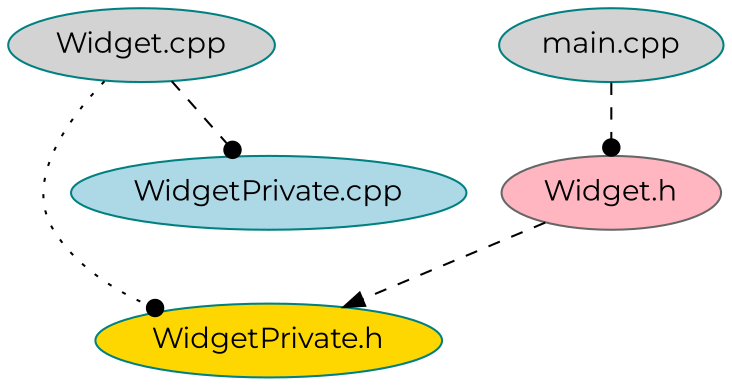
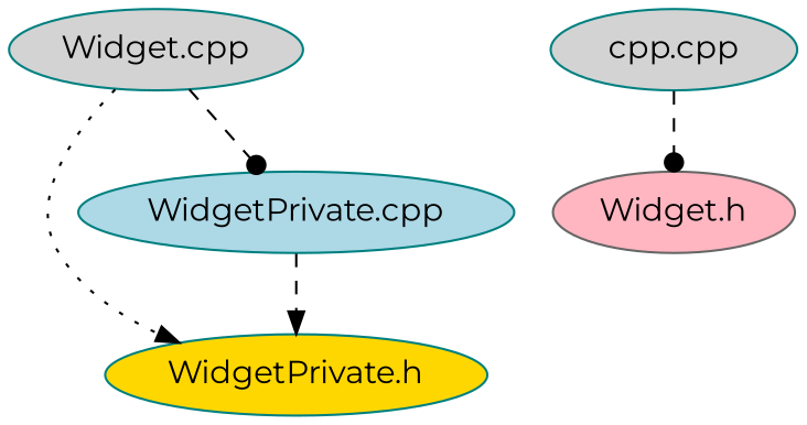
  digraph {
    fontname=Montserrat
    node [color=teal fillcolor=lightgrey fontname=Montserrat style=filled]
    edge [arrowhead=dot fontname=Montserrat style=dashed]
    "Widget.h" [color=gray40 fillcolor=lightpink]
-   "main.cpp"
+   "main.cpp" [label="cpp.cpp"]
    "WidgetPrivate.h" [fillcolor=gold]
    "Widget.cpp"
    "WidgetPrivate.cpp" [fillcolor=lightblue]
    "main.cpp" -> "Widget.h"
-   "Widget.cpp" -> "WidgetPrivate.h" [style=dotted]
+   "Widget.cpp" -> "WidgetPrivate.h" [arrowhead=normal style=dotted]
    "Widget.cpp" -> "WidgetPrivate.cpp"
-   "Widget.h" -> "WidgetPrivate.h" [arrowhead=normal]
+   "WidgetPrivate.cpp" -> "WidgetPrivate.h" [arrowhead=normal]
  }
